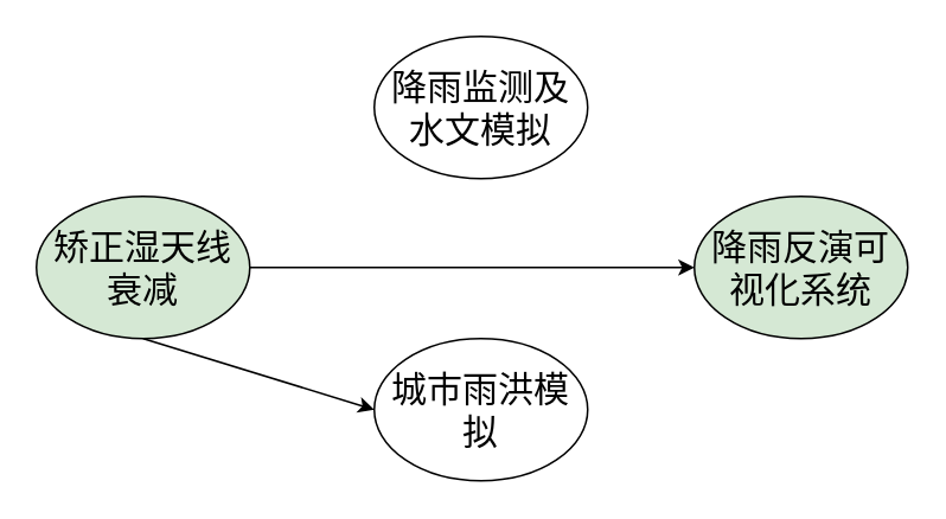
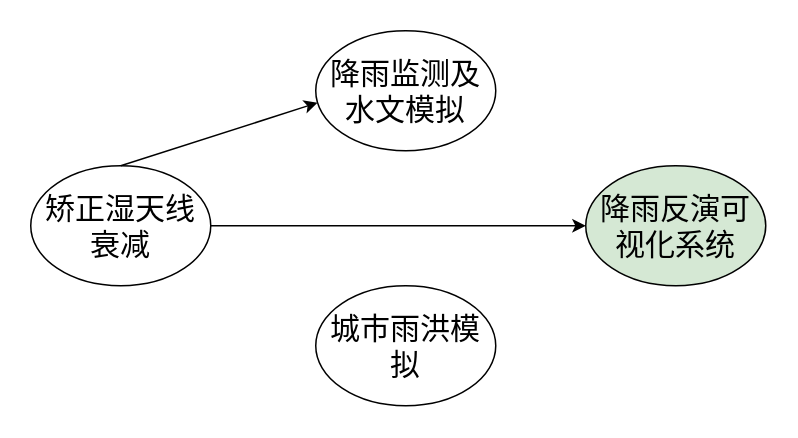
  <mxCell id="0" />
  <mxCell id="1" parent="0" />
- <mxCell id="2" value="&lt;font style=&quot;font-size: 20px;&quot;&gt;矫正湿天线衰减&lt;/font&gt;" style="ellipse;whiteSpace=wrap;html=1;fillColor=#d5e8d4;" vertex="1" parent="1"><mxGeometry x="20" y="110" width="120" height="80" as="geometry" /></mxCell>
+ <mxCell id="2" value="&lt;font style=&quot;font-size: 20px;&quot;&gt;矫正湿天线衰减&lt;/font&gt;" style="ellipse;whiteSpace=wrap;html=1;" vertex="1" parent="1"><mxGeometry x="20" y="110" width="120" height="80" as="geometry" /></mxCell>
  <mxCell id="3" value="&lt;font style=&quot;font-size: 20px;&quot;&gt;城市雨洪模拟&lt;/font&gt;" style="ellipse;whiteSpace=wrap;html=1;" vertex="1" parent="1"><mxGeometry x="210" y="190" width="120" height="80" as="geometry" /></mxCell>
  <mxCell id="4" value="&lt;font style=&quot;font-size: 20px;&quot;&gt;降雨监测及水文模拟&lt;/font&gt;" style="ellipse;whiteSpace=wrap;html=1;" vertex="1" parent="1"><mxGeometry x="210" y="20" width="120" height="80" as="geometry" /></mxCell>
  <mxCell id="5" value="&lt;font style=&quot;font-size: 20px;&quot;&gt;降雨反演可视化系统&lt;/font&gt;" style="ellipse;whiteSpace=wrap;html=1;fillColor=#d5e8d4;" vertex="1" parent="1"><mxGeometry x="390" y="110" width="120" height="80" as="geometry" /></mxCell>
- <mxCell id="7" value="" style="endArrow=classic;html=1;rounded=0;exitX=0.5;exitY=1;exitDx=0;exitDy=0;entryX=0;entryY=0.5;entryDx=0;entryDy=0;" edge="1" parent="1" source="2" target="3"><mxGeometry width="50" height="50" relative="1" as="geometry"><mxPoint x="90" y="120" as="sourcePoint" /><mxPoint x="221" y="78" as="targetPoint" /></mxGeometry></mxCell>
+ <mxCell id="6" value="" style="endArrow=classic;html=1;rounded=0;exitX=0.5;exitY=0;exitDx=0;exitDy=0;entryX=0.01;entryY=0.6;entryDx=0;entryDy=0;entryPerimeter=0;" edge="1" parent="1" source="2" target="4"><mxGeometry width="50" height="50" relative="1" as="geometry"><mxPoint x="270" y="200" as="sourcePoint" /><mxPoint x="320" y="150" as="targetPoint" /></mxGeometry></mxCell>
  <mxCell id="8" value="" style="endArrow=classic;html=1;rounded=0;exitX=1;exitY=0.5;exitDx=0;exitDy=0;entryX=0;entryY=0.5;entryDx=0;entryDy=0;" edge="1" parent="1" source="2" target="5"><mxGeometry width="50" height="50" relative="1" as="geometry"><mxPoint x="-20" y="290" as="sourcePoint" /><mxPoint x="30" y="240" as="targetPoint" /></mxGeometry></mxCell>
